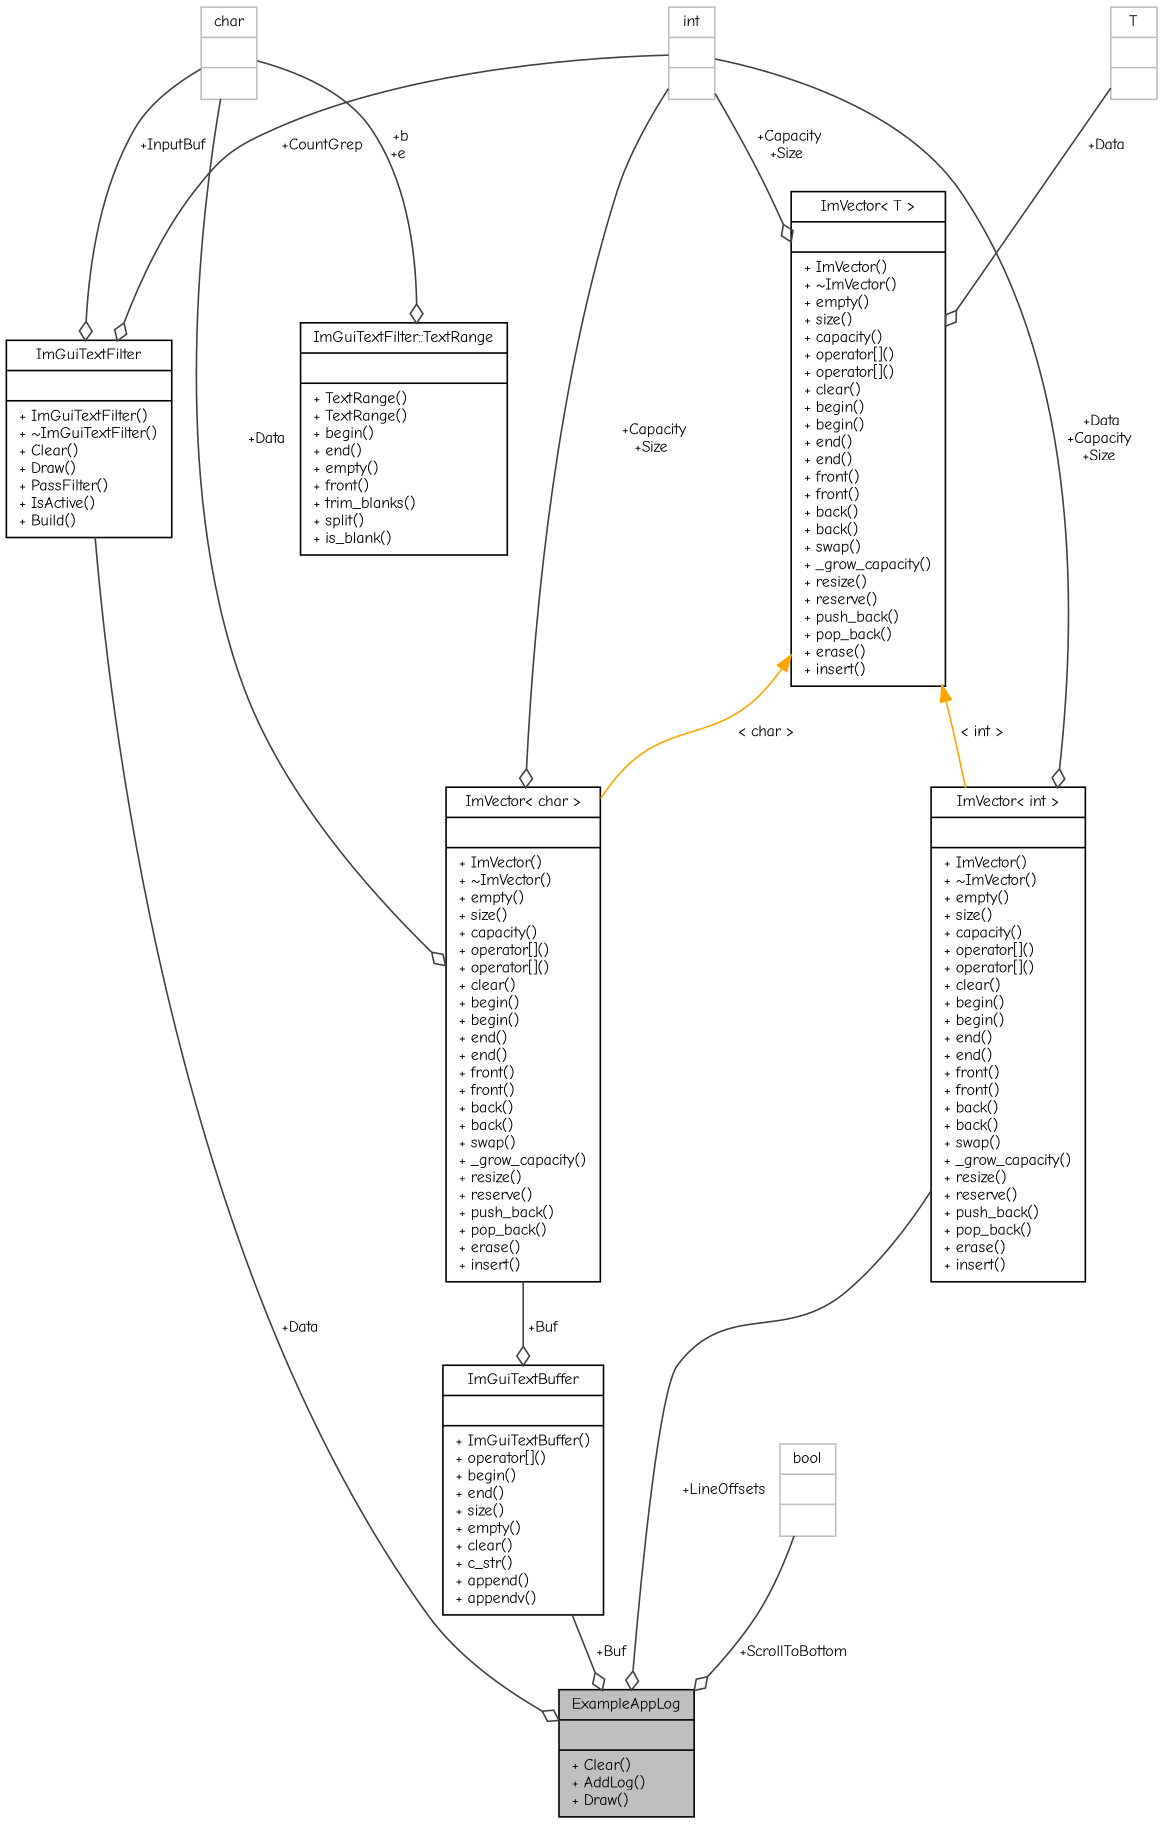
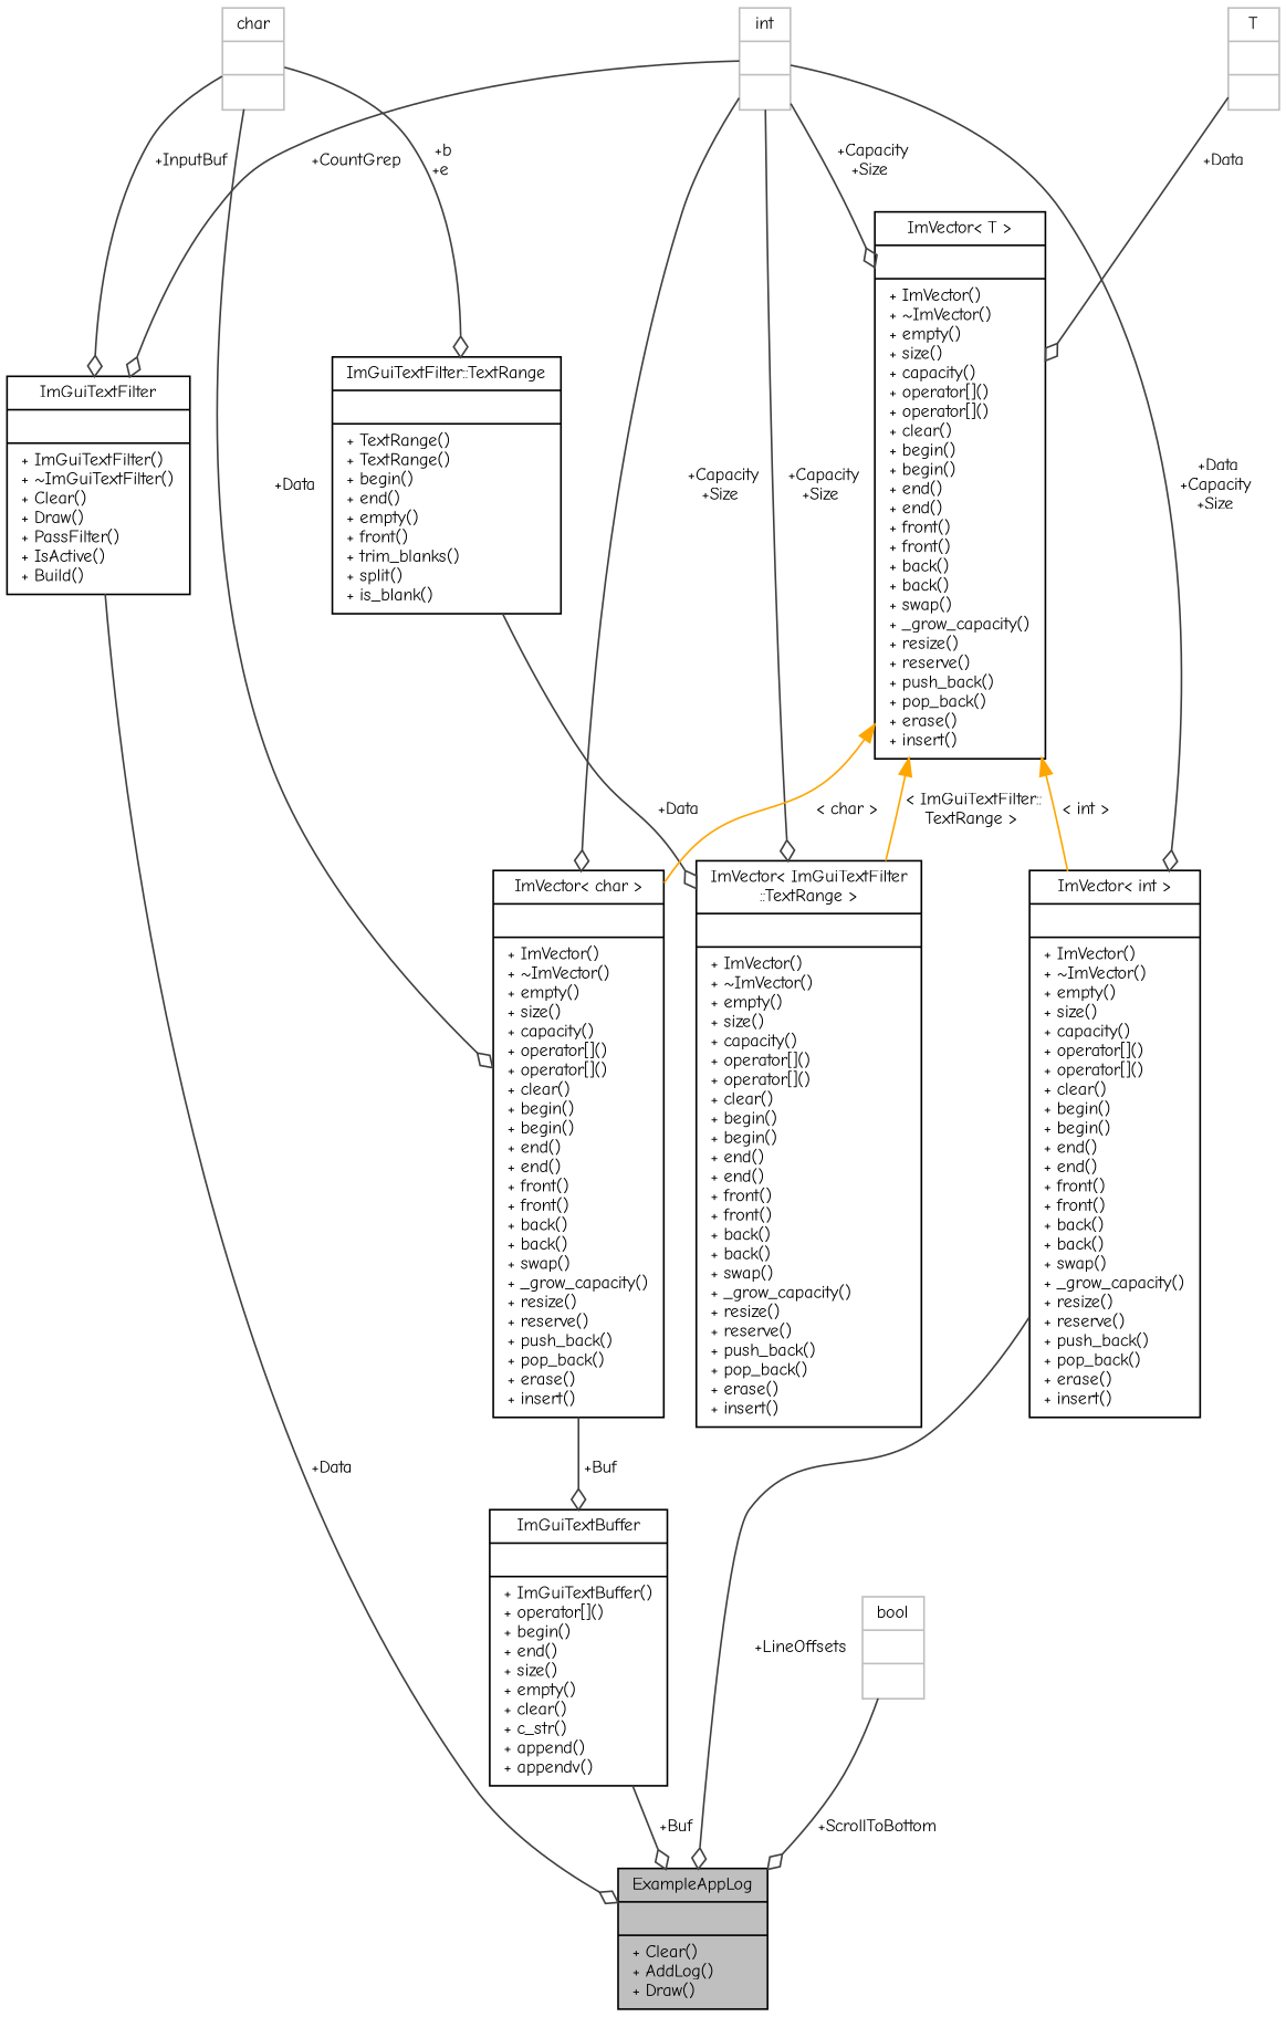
  digraph {
    fontname="Comic Neue"
    node [color=black fontname="Comic Neue" fontsize=10 shape=record]
    edge [arrowhead=odiamond color=grey25 fontname="Comic Neue" fontsize=10 labelfontname=Helvetica labelfontsize=10 style=solid]
    n1 [fillcolor=grey75 fontcolor=black height=0.2 label="{ExampleAppLog\n||+ Clear()\l+ AddLog()\l+ Draw()\l}" style=filled width=0.4]
    n2 [height=0.2 label="{ImGuiTextBuffer\n||+ ImGuiTextBuffer()\l+ operator[]()\l+ begin()\l+ end()\l+ size()\l+ empty()\l+ clear()\l+ c_str()\l+ append()\l+ appendv()\l}" width=0.4]
    n3 [height=0.2 label="{ImVector\< char \>\n||+ ImVector()\l+ ~ImVector()\l+ empty()\l+ size()\l+ capacity()\l+ operator[]()\l+ operator[]()\l+ clear()\l+ begin()\l+ begin()\l+ end()\l+ end()\l+ front()\l+ front()\l+ back()\l+ back()\l+ swap()\l+ _grow_capacity()\l+ resize()\l+ reserve()\l+ push_back()\l+ pop_back()\l+ erase()\l+ insert()\l}" width=0.4]
    n4 [color=grey75 height=0.2 label="{char\n||}" width=0.4]
    n5 [height=0.2 label="{ImGuiTextFilter\n||+ ImGuiTextFilter()\l+ ~ImGuiTextFilter()\l+ Clear()\l+ Draw()\l+ PassFilter()\l+ IsActive()\l+ Build()\l}" width=0.4]
    n6 [height=0.2 label="{ImGuiTextFilter::TextRange\n||+ TextRange()\l+ TextRange()\l+ begin()\l+ end()\l+ empty()\l+ front()\l+ trim_blanks()\l+ split()\l+ is_blank()\l}" width=0.4]
+   n7 [height=0.2 label="{ImVector\< ImGuiTextFilter\l::TextRange \>\n||+ ImVector()\l+ ~ImVector()\l+ empty()\l+ size()\l+ capacity()\l+ operator[]()\l+ operator[]()\l+ clear()\l+ begin()\l+ begin()\l+ end()\l+ end()\l+ front()\l+ front()\l+ back()\l+ back()\l+ swap()\l+ _grow_capacity()\l+ resize()\l+ reserve()\l+ push_back()\l+ pop_back()\l+ erase()\l+ insert()\l}" width=0.4]
    n8 [color=grey75 height=0.2 label="{int\n||}" width=0.4]
    n9 [height=0.2 label="{ImVector\< T \>\n||+ ImVector()\l+ ~ImVector()\l+ empty()\l+ size()\l+ capacity()\l+ operator[]()\l+ operator[]()\l+ clear()\l+ begin()\l+ begin()\l+ end()\l+ end()\l+ front()\l+ front()\l+ back()\l+ back()\l+ swap()\l+ _grow_capacity()\l+ resize()\l+ reserve()\l+ push_back()\l+ pop_back()\l+ erase()\l+ insert()\l}" width=0.4]
    n10 [height=0.2 label="{ImVector\< int \>\n||+ ImVector()\l+ ~ImVector()\l+ empty()\l+ size()\l+ capacity()\l+ operator[]()\l+ operator[]()\l+ clear()\l+ begin()\l+ begin()\l+ end()\l+ end()\l+ front()\l+ front()\l+ back()\l+ back()\l+ swap()\l+ _grow_capacity()\l+ resize()\l+ reserve()\l+ push_back()\l+ pop_back()\l+ erase()\l+ insert()\l}" width=0.4]
    n11 [color=grey75 height=0.2 label="{T\n||}" width=0.4]
    n12 [color=grey75 height=0.2 label="{bool\n||}" width=0.4]
    n2 -> n1 [label=" +Buf"]
    n3 -> n2 [label=" +Buf"]
    n4 -> n3 [label=" +Data"]
    n4 -> n5 [label=" +InputBuf"]
    n4 -> n6 [label=" +b\n+e"]
    n5 -> n1 [label=" +Data"]
+   n6 -> n7 [label=" +Data"]
    n8 -> n3 [label=" +Capacity\n+Size"]
    n8 -> n5 [label=" +CountGrep"]
+   n8 -> n7 [label=" +Capacity\n+Size"]
    n8 -> n9 [label=" +Capacity\n+Size"]
    n8 -> n10 [label=" +Data\n+Capacity\n+Size"]
    n9 -> n3 [color=orange dir=back label=" \< char \>" arrowhead=""]
+   n9 -> n7 [color=orange dir=back label=" \< ImGuiTextFilter::\lTextRange \>" arrowhead=""]
    n9 -> n10 [color=orange dir=back label=" \< int \>" arrowhead=""]
    n10 -> n1 [label=" +LineOffsets"]
    n11 -> n9 [label=" +Data"]
    n12 -> n1 [label=" +ScrollToBottom"]
  }
